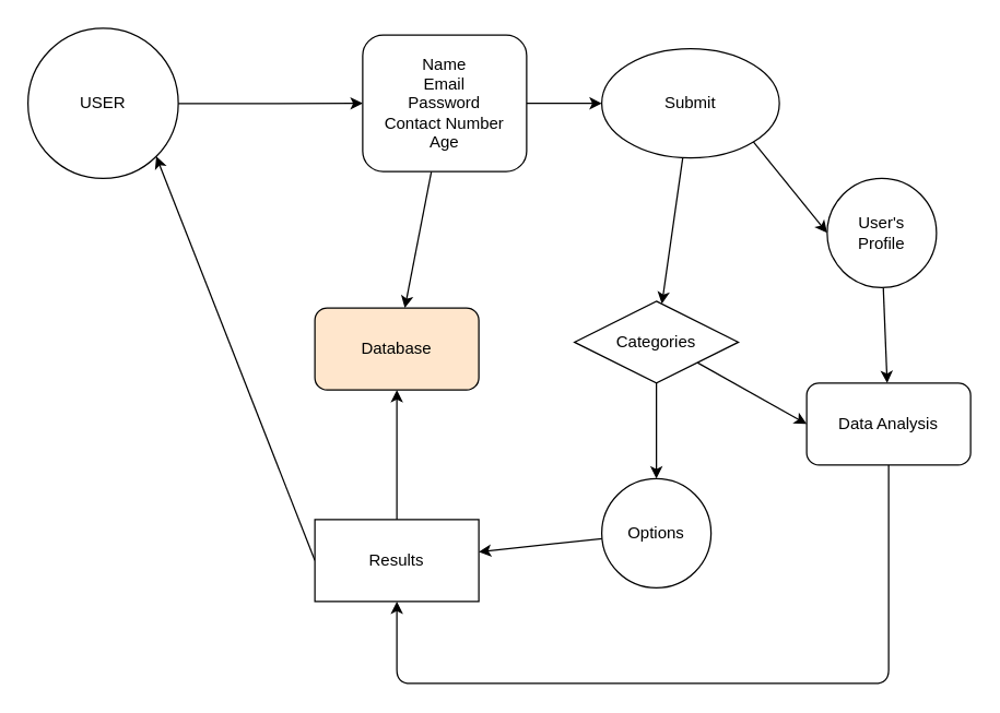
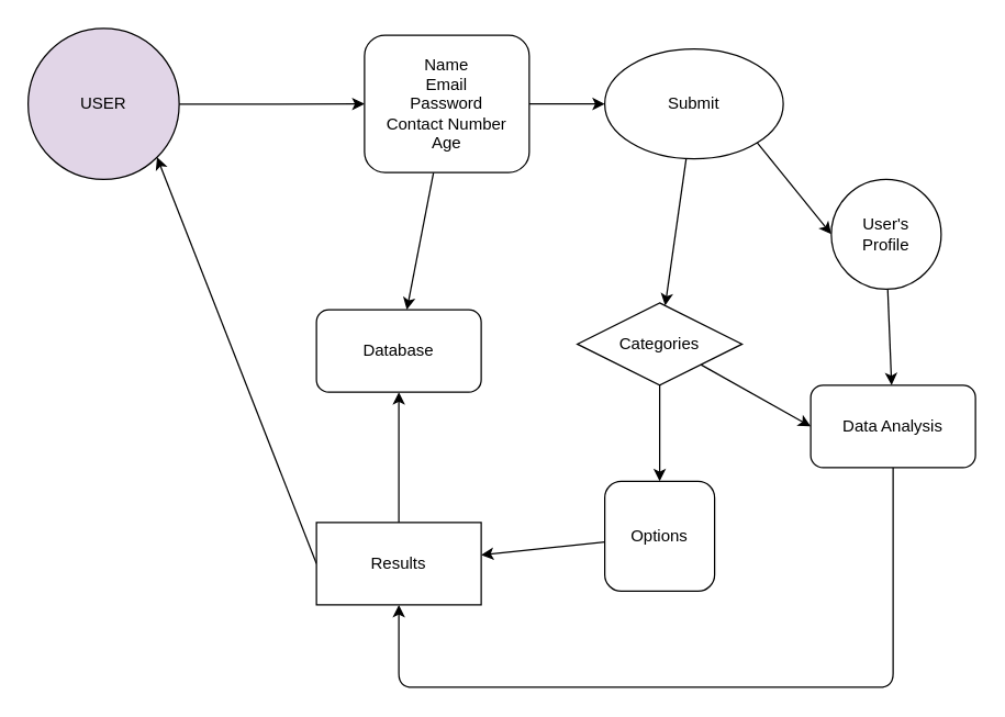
  <mxCell id="0" />
  <mxCell id="1" parent="0" />
  <mxCell id="2" value="" style="edgeStyle=none;html=1;strokeColor=#000000;" edge="1" parent="1" source="3" target="6"><mxGeometry relative="1" as="geometry" /></mxCell>
- <mxCell id="3" value="USER" style="ellipse;whiteSpace=wrap;html=1;aspect=fixed;strokeColor=#000000;" vertex="1" parent="1"><mxGeometry x="20" y="20" width="110" height="110" as="geometry" /></mxCell>
+ <mxCell id="3" value="USER" style="ellipse;whiteSpace=wrap;html=1;aspect=fixed;strokeColor=#000000;fillColor=#e1d5e7;" vertex="1" parent="1"><mxGeometry x="20" y="20" width="110" height="110" as="geometry" /></mxCell>
  <mxCell id="4" value="" style="edgeStyle=none;html=1;strokeColor=#000000;" edge="1" parent="1" source="6" target="9"><mxGeometry relative="1" as="geometry" /></mxCell>
  <mxCell id="5" value="" style="edgeStyle=none;html=1;strokeColor=#000000;" edge="1" parent="1" source="6" target="22"><mxGeometry relative="1" as="geometry" /></mxCell>
  <mxCell id="6" value="Name&lt;br&gt;Email&lt;br&gt;Password&lt;br&gt;Contact Number&lt;br&gt;Age" style="rounded=1;whiteSpace=wrap;html=1;strokeColor=#000000;" vertex="1" parent="1"><mxGeometry x="265" y="25" width="120" height="100" as="geometry" /></mxCell>
  <mxCell id="7" style="edgeStyle=none;html=1;exitX=1;exitY=1;exitDx=0;exitDy=0;entryX=0;entryY=0.5;entryDx=0;entryDy=0;strokeColor=#000000;" edge="1" parent="1" source="9" target="11"><mxGeometry relative="1" as="geometry" /></mxCell>
  <mxCell id="8" value="" style="edgeStyle=none;html=1;strokeColor=#000000;" edge="1" parent="1" source="9" target="14"><mxGeometry relative="1" as="geometry" /></mxCell>
  <mxCell id="9" value="Submit" style="ellipse;whiteSpace=wrap;html=1;aspect=fixed;strokeColor=#000000;" vertex="1" parent="1"><mxGeometry x="440" y="35" width="130" height="80" as="geometry" /></mxCell>
  <mxCell id="10" value="" style="edgeStyle=none;html=1;strokeColor=#000000;" edge="1" parent="1" source="11" target="18"><mxGeometry relative="1" as="geometry" /></mxCell>
  <mxCell id="11" value="User's&lt;br&gt;Profile" style="ellipse;whiteSpace=wrap;html=1;aspect=fixed;strokeColor=#000000;" vertex="1" parent="1"><mxGeometry x="605" y="130" width="80" height="80" as="geometry" /></mxCell>
  <mxCell id="12" value="" style="edgeStyle=none;html=1;strokeColor=#000000;" edge="1" parent="1" source="14" target="16"><mxGeometry relative="1" as="geometry" /></mxCell>
  <mxCell id="13" style="edgeStyle=none;html=1;exitX=1;exitY=1;exitDx=0;exitDy=0;strokeColor=#000000;" edge="1" parent="1" source="14"><mxGeometry relative="1" as="geometry"><mxPoint x="590" y="310" as="targetPoint" /></mxGeometry></mxCell>
  <mxCell id="14" value="Categories" style="rhombus;whiteSpace=wrap;html=1;strokeColor=#000000;" vertex="1" parent="1"><mxGeometry x="420" y="220" width="120" height="60" as="geometry" /></mxCell>
  <mxCell id="15" value="" style="edgeStyle=none;html=1;strokeColor=#000000;" edge="1" parent="1" source="16" target="21"><mxGeometry relative="1" as="geometry" /></mxCell>
- <mxCell id="16" value="Options" style="ellipse;whiteSpace=wrap;html=1;rounded=0;strokeColor=#000000;" vertex="1" parent="1"><mxGeometry x="440" y="350" width="80" height="80" as="geometry" /></mxCell>
+ <mxCell id="16" value="Options" style="whiteSpace=wrap;html=1;strokeColor=#000000;rounded=1;" vertex="1" parent="1"><mxGeometry x="440" y="350" width="80" height="80" as="geometry" /></mxCell>
  <mxCell id="17" style="edgeStyle=none;html=1;exitX=0.5;exitY=1;exitDx=0;exitDy=0;entryX=0.5;entryY=1;entryDx=0;entryDy=0;strokeColor=#000000;" edge="1" parent="1" source="18" target="21"><mxGeometry relative="1" as="geometry"><Array as="points"><mxPoint x="650" y="500" /><mxPoint x="290" y="500" /></Array></mxGeometry></mxCell>
  <mxCell id="18" value="Data Analysis" style="rounded=1;whiteSpace=wrap;html=1;strokeColor=#000000;" vertex="1" parent="1"><mxGeometry x="590" y="280" width="120" height="60" as="geometry" /></mxCell>
  <mxCell id="19" value="" style="edgeStyle=none;html=1;strokeColor=#000000;" edge="1" parent="1" source="21" target="22"><mxGeometry relative="1" as="geometry" /></mxCell>
  <mxCell id="20" style="edgeStyle=none;html=1;exitX=0;exitY=0.5;exitDx=0;exitDy=0;entryX=1;entryY=1;entryDx=0;entryDy=0;strokeColor=#000000;" edge="1" parent="1" source="21" target="3"><mxGeometry relative="1" as="geometry" /></mxCell>
  <mxCell id="21" value="Results" style="whiteSpace=wrap;html=1;rounded=0;strokeColor=#000000;" vertex="1" parent="1"><mxGeometry x="230" y="380" width="120" height="60" as="geometry" /></mxCell>
- <mxCell id="22" value="Database" style="whiteSpace=wrap;html=1;rounded=1;strokeColor=#000000;fillColor=#ffe6cc;" vertex="1" parent="1"><mxGeometry x="230" y="225" width="120" height="60" as="geometry" /></mxCell>
+ <mxCell id="22" value="Database" style="whiteSpace=wrap;html=1;rounded=1;strokeColor=#000000;" vertex="1" parent="1"><mxGeometry x="230" y="225" width="120" height="60" as="geometry" /></mxCell>
